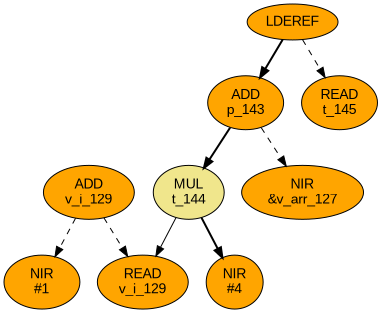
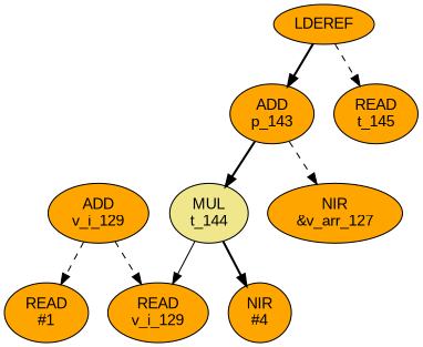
  digraph {
    fontname="Liberation Sans"
    node [fillcolor=orange fontname="Liberation Sans" style=filled]
    edge [fontname="Liberation Sans" style=dashed]
    n1 [label="NIR\n#4\n"]
    n2 [label="READ\nv_i_129\n"]
    n3 [fillcolor=khaki label="MUL\nt_144\n"]
    n4 [label="NIR\n&v_arr_127\n"]
    n5 [label="ADD\np_143\n"]
    n6 [label="READ\nt_145\n"]
    n7 [label="LDEREF\n"]
-   n8 [label="NIR\n#1\n"]
+   n8 [label="READ\n#1\n"]
    n9 [label="ADD\nv_i_129\n"]
    n3 -> n1 [style=bold]
    n3 -> n2 [style=solid]
    n5 -> n3 [style=bold]
    n5 -> n4
    n7 -> n5 [style=bold]
    n7 -> n6
    n9 -> n2
    n9 -> n8
  }
